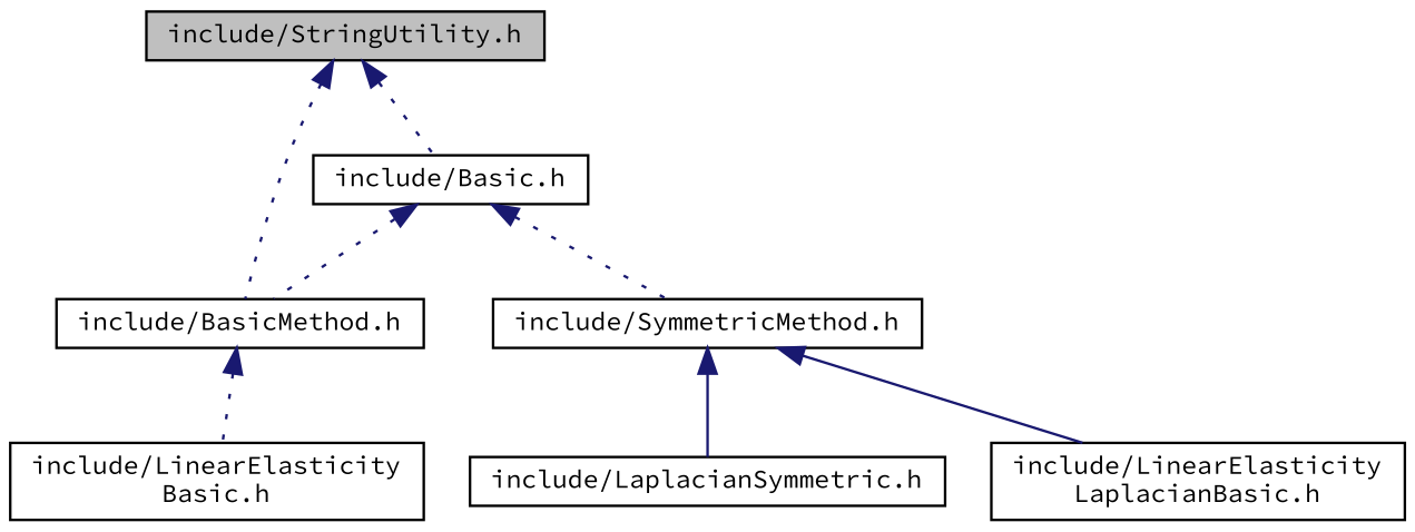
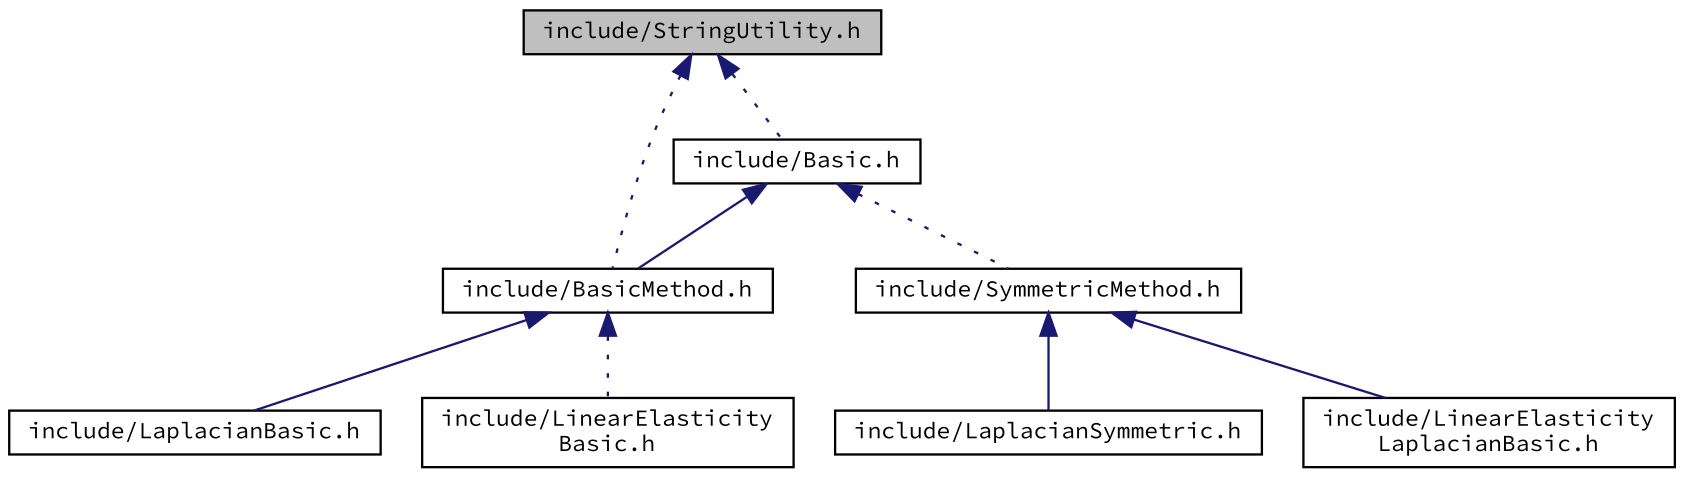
  digraph {
    fontname="Source Code Pro"
    node [color=black fillcolor=white fontname="Source Code Pro" fontsize=10 shape=record style=filled]
    edge [color=midnightblue dir=back fontname="Source Code Pro" fontsize=10 labelfontname=Helvetica labelfontsize=10 style=dotted]
    n1 [fillcolor=grey75 fontcolor=black height=0.2 label="include/StringUtility.h" width=0.4]
    n2 [height=0.2 label="include/BasicMethod.h" width=0.4]
    n3 [height=0.2 label="include/Basic.h" width=0.4]
+   n4 [height=0.2 label="include/LaplacianBasic.h" width=0.4]
    n5 [height=0.2 label="include/LinearElasticity\lBasic.h" width=0.4]
    n6 [height=0.2 label="include/SymmetricMethod.h" width=0.4]
    n7 [height=0.2 label="include/LaplacianSymmetric.h" width=0.4]
    n8 [height=0.2 label="include/LinearElasticity\lLaplacianBasic.h" width=0.4]
    n1 -> n2
    n1 -> n3
+   n2 -> n4 [style=solid]
    n2 -> n5
-   n3 -> n2
+   n3 -> n2 [style=solid]
    n3 -> n6
    n6 -> n7 [style=solid]
    n6 -> n8 [style=solid]
  }
